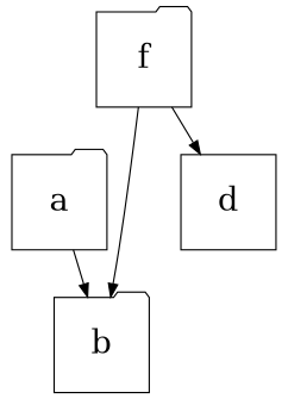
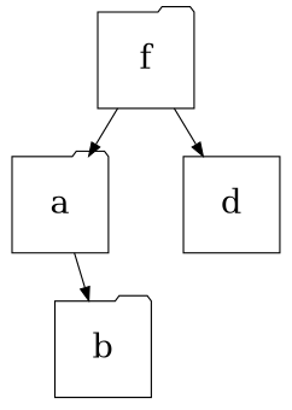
  digraph {
    node [fixedsize=true fontsize=24 shape=folder]
    a [height=1.0 width=1.0]
    b [height=1.0 width=1.0]
    d [height=1.0 shape=box width=1.0]
    f [height=1.0 width=1.0]
    a -> b
-   f -> b
+   f -> a
    f -> d
  }
